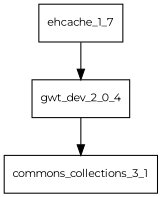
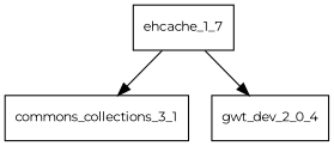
  digraph {
    fontname=Montserrat
    node [fontname=Montserrat fontsize=10.0 shape=box]
    edge [fontname=Montserrat]
    n1 [label=ehcache_1_7]
    commons_collections_3_1
    gwt_dev_2_0_4
-   gwt_dev_2_0_4 -> commons_collections_3_1
+   n1 -> commons_collections_3_1
    n1 -> gwt_dev_2_0_4
  }
